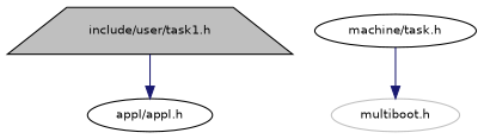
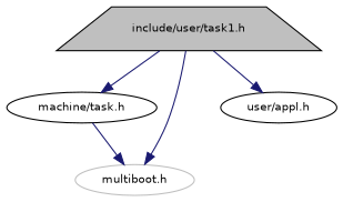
  digraph {
    node [color=black fontname=Helvetica fontsize=10 shape=ellipse]
    edge [color=midnightblue fontname=Helvetica fontsize=10 labelfontname=Helvetica labelfontsize=10 style=solid]
    n1 [fillcolor=grey75 fontcolor=black height=0.2 label="include/user/task1.h" shape=trapezium style=filled width=0.4]
    n2 [height=0.2 label="machine/task.h" width=0.4]
    n3 [color=grey75 height=0.2 label="multiboot.h" width=0.4]
-   n4 [height=0.2 label="appl/appl.h" width=0.4]
+   n4 [height=0.2 label="user/appl.h" width=0.4]
+   n1 -> n2
+   n1 -> n3
    n1 -> n4
    n2 -> n3
  }
